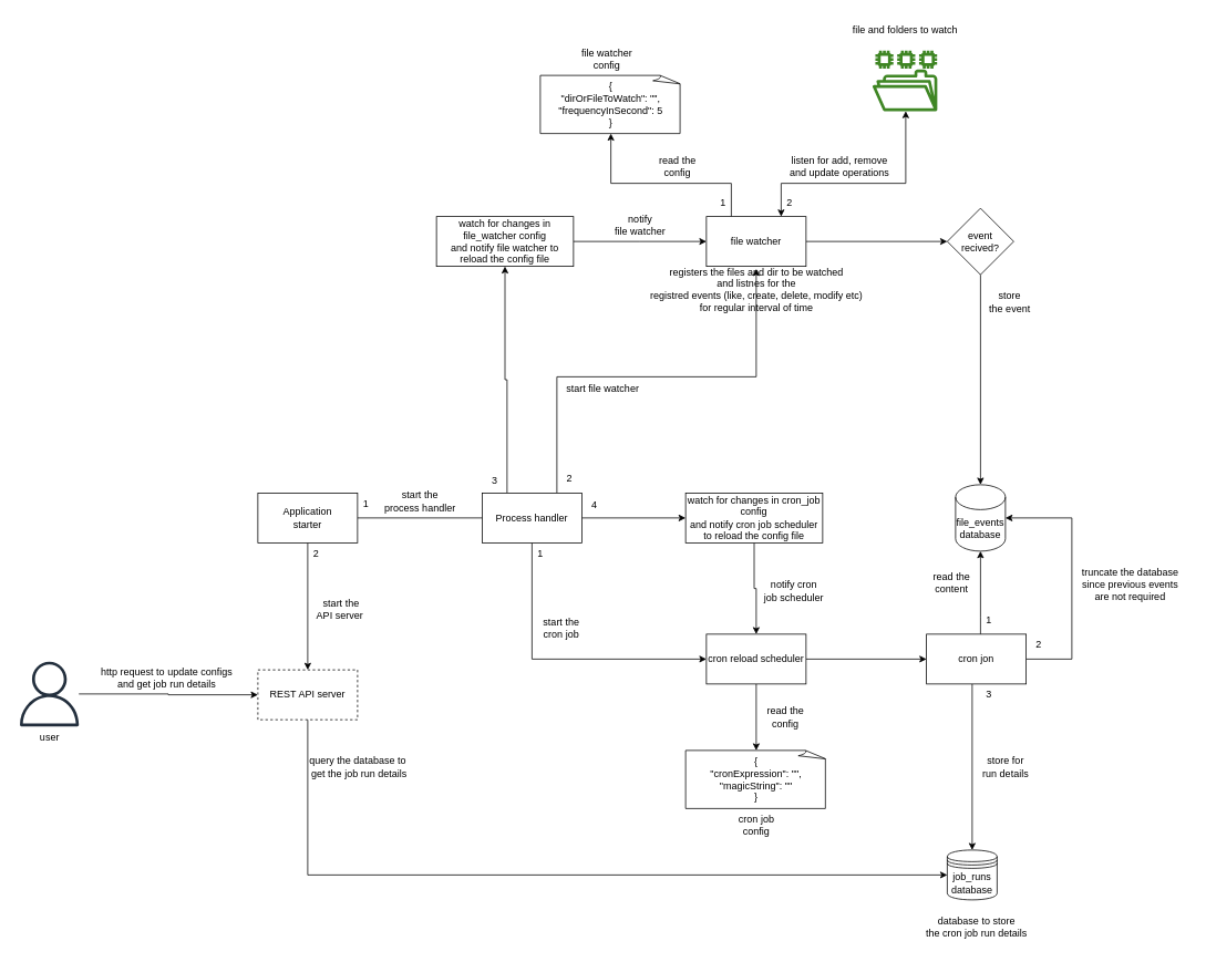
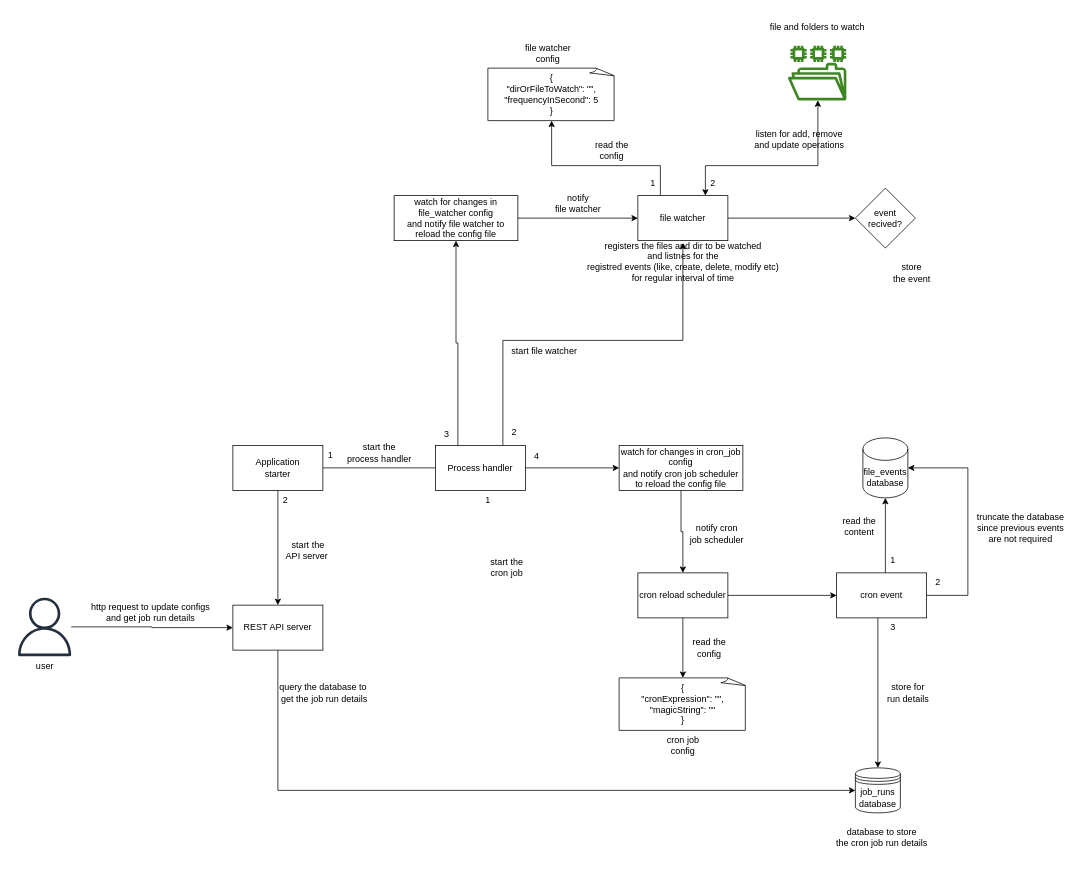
  <mxCell id="0" />
  <mxCell id="1" parent="0" />
  <mxCell id="2" style="edgeStyle=orthogonalEdgeStyle;rounded=0;orthogonalLoop=1;jettySize=auto;html=1;entryX=0.5;entryY=0.143;entryDx=0;entryDy=0;entryPerimeter=0;exitX=0.75;exitY=0;exitDx=0;exitDy=0;" parent="1" source="6" target="39" edge="1"><mxGeometry relative="1" as="geometry"><Array as="points"><mxPoint x="670" y="453" /><mxPoint x="910" y="453" /></Array></mxGeometry></mxCell>
- <mxCell id="3" style="edgeStyle=orthogonalEdgeStyle;rounded=0;orthogonalLoop=1;jettySize=auto;html=1;entryX=0;entryY=0.5;entryDx=0;entryDy=0;exitX=0.5;exitY=1;exitDx=0;exitDy=0;" parent="1" source="6" target="19" edge="1"><mxGeometry relative="1" as="geometry"><Array as="points"><mxPoint x="640" y="793" /></Array></mxGeometry></mxCell>
  <mxCell id="4" style="edgeStyle=orthogonalEdgeStyle;rounded=0;orthogonalLoop=1;jettySize=auto;html=1;exitX=0.25;exitY=0;exitDx=0;exitDy=0;entryX=0.5;entryY=1;entryDx=0;entryDy=0;" edge="1" parent="1" source="6" target="60"><mxGeometry relative="1" as="geometry" /></mxCell>
  <mxCell id="5" style="edgeStyle=orthogonalEdgeStyle;rounded=0;orthogonalLoop=1;jettySize=auto;html=1;exitX=1;exitY=0.5;exitDx=0;exitDy=0;entryX=0;entryY=0.5;entryDx=0;entryDy=0;" edge="1" parent="1" source="6" target="62"><mxGeometry relative="1" as="geometry" /></mxCell>
  <mxCell id="6" value="Process handler" style="rounded=0;whiteSpace=wrap;html=1;" parent="1" vertex="1"><mxGeometry x="580" y="593" width="120" height="60" as="geometry" /></mxCell>
  <mxCell id="7" style="edgeStyle=orthogonalEdgeStyle;rounded=0;orthogonalLoop=1;jettySize=auto;html=1;startArrow=classic;startFill=1;" parent="1" source="10" target="11" edge="1"><mxGeometry relative="1" as="geometry"><Array as="points"><mxPoint x="940" y="220" /><mxPoint x="1090" y="220" /><mxPoint x="1090" y="107" /></Array></mxGeometry></mxCell>
  <mxCell id="8" style="edgeStyle=orthogonalEdgeStyle;rounded=0;orthogonalLoop=1;jettySize=auto;html=1;entryX=0;entryY=0.5;entryDx=0;entryDy=0;" parent="1" source="10" target="14" edge="1"><mxGeometry relative="1" as="geometry" /></mxCell>
  <mxCell id="9" style="edgeStyle=orthogonalEdgeStyle;rounded=0;orthogonalLoop=1;jettySize=auto;html=1;entryX=0.5;entryY=1;entryDx=0;entryDy=0;entryPerimeter=0;" edge="1" parent="1" source="10" target="32"><mxGeometry relative="1" as="geometry"><Array as="points"><mxPoint x="880" y="220" /><mxPoint x="735" y="220" /></Array></mxGeometry></mxCell>
  <mxCell id="10" value="file watcher" style="rounded=0;whiteSpace=wrap;html=1;" parent="1" vertex="1"><mxGeometry x="850" y="260" width="120" height="60" as="geometry" /></mxCell>
  <mxCell id="11" value="" style="sketch=0;outlineConnect=0;fontColor=#232F3E;gradientColor=none;fillColor=#3F8624;strokeColor=none;dashed=0;verticalLabelPosition=bottom;verticalAlign=top;align=center;html=1;fontSize=12;fontStyle=0;aspect=fixed;pointerEvents=1;shape=mxgraph.aws4.file_system;" parent="1" vertex="1"><mxGeometry x="1050" y="60" width="78" height="73" as="geometry" /></mxCell>
- <mxCell id="12" value="listen for add, remove &lt;br&gt;and update operations" style="text;html=1;align=center;verticalAlign=middle;resizable=0;points=[];autosize=1;strokeColor=none;fillColor=none;" parent="1" vertex="1"><mxGeometry x="940" y="180" width="140" height="40" as="geometry" /></mxCell>
- <mxCell id="13" style="edgeStyle=orthogonalEdgeStyle;rounded=0;orthogonalLoop=1;jettySize=auto;html=1;entryX=0.5;entryY=0;entryDx=0;entryDy=0;entryPerimeter=0;" parent="1" source="14" target="15" edge="1"><mxGeometry relative="1" as="geometry" /></mxCell>
+ <mxCell id="12" value="listen for add, remove &lt;br&gt;and update operations" style="text;html=1;align=center;verticalAlign=middle;resizable=0;points=[];autosize=1;strokeColor=none;fillColor=none;" parent="1" vertex="1"><mxGeometry x="995" y="165" width="140" height="40" as="geometry" /></mxCell>
  <mxCell id="14" value="event recived?" style="rhombus;whiteSpace=wrap;html=1;" parent="1" vertex="1"><mxGeometry x="1140" y="250" width="80" height="80" as="geometry" /></mxCell>
  <mxCell id="15" value="file_events&lt;br&gt;database" style="shape=cylinder3;whiteSpace=wrap;html=1;boundedLbl=1;backgroundOutline=1;size=15;" parent="1" vertex="1"><mxGeometry x="1150" y="583" width="60" height="80" as="geometry" /></mxCell>
  <mxCell id="16" value="store &lt;br&gt;the event" style="text;html=1;align=center;verticalAlign=middle;resizable=0;points=[];autosize=1;strokeColor=none;fillColor=none;" parent="1" vertex="1"><mxGeometry x="1180" y="343" width="70" height="40" as="geometry" /></mxCell>
  <mxCell id="17" style="edgeStyle=orthogonalEdgeStyle;rounded=0;orthogonalLoop=1;jettySize=auto;html=1;entryX=0;entryY=0.5;entryDx=0;entryDy=0;" edge="1" parent="1" source="19" target="25"><mxGeometry relative="1" as="geometry" /></mxCell>
  <mxCell id="18" style="edgeStyle=orthogonalEdgeStyle;rounded=0;orthogonalLoop=1;jettySize=auto;html=1;entryX=0.5;entryY=0;entryDx=0;entryDy=0;entryPerimeter=0;" edge="1" parent="1" source="19" target="36"><mxGeometry relative="1" as="geometry" /></mxCell>
  <mxCell id="19" value="cron reload scheduler" style="rounded=0;whiteSpace=wrap;html=1;" parent="1" vertex="1"><mxGeometry x="850" y="763" width="120" height="60" as="geometry" /></mxCell>
  <mxCell id="20" value="start the &lt;br&gt;cron job" style="text;html=1;align=center;verticalAlign=middle;resizable=0;points=[];autosize=1;strokeColor=none;fillColor=none;" parent="1" vertex="1"><mxGeometry x="640" y="736" width="70" height="40" as="geometry" /></mxCell>
  <mxCell id="21" value="read the &lt;br&gt;content" style="text;html=1;align=center;verticalAlign=middle;resizable=0;points=[];autosize=1;strokeColor=none;fillColor=none;" parent="1" vertex="1"><mxGeometry x="1110" y="681" width="70" height="40" as="geometry" /></mxCell>
  <mxCell id="22" style="edgeStyle=orthogonalEdgeStyle;rounded=0;orthogonalLoop=1;jettySize=auto;html=1;entryX=0.5;entryY=0;entryDx=0;entryDy=0;" parent="1" source="25" target="26" edge="1"><mxGeometry relative="1" as="geometry"><Array as="points"><mxPoint x="1170" y="1023" /></Array></mxGeometry></mxCell>
  <mxCell id="23" style="edgeStyle=orthogonalEdgeStyle;rounded=0;orthogonalLoop=1;jettySize=auto;html=1;entryX=1;entryY=0.5;entryDx=0;entryDy=0;entryPerimeter=0;" parent="1" source="25" target="15" edge="1"><mxGeometry relative="1" as="geometry"><Array as="points"><mxPoint x="1290" y="793" /><mxPoint x="1290" y="623" /></Array></mxGeometry></mxCell>
  <mxCell id="24" style="edgeStyle=orthogonalEdgeStyle;rounded=0;orthogonalLoop=1;jettySize=auto;html=1;entryX=0.5;entryY=1;entryDx=0;entryDy=0;entryPerimeter=0;" edge="1" parent="1" source="25" target="15"><mxGeometry relative="1" as="geometry"><Array as="points"><mxPoint x="1180" y="743" /><mxPoint x="1180" y="743" /></Array></mxGeometry></mxCell>
- <mxCell id="25" value="cron jon" style="rounded=0;whiteSpace=wrap;html=1;" parent="1" vertex="1"><mxGeometry x="1115" y="763" width="120" height="60" as="geometry" /></mxCell>
+ <mxCell id="25" value="cron event" style="rounded=0;whiteSpace=wrap;html=1;" parent="1" vertex="1"><mxGeometry x="1115" y="763" width="120" height="60" as="geometry" /></mxCell>
  <mxCell id="26" value="job_runs database" style="shape=datastore;whiteSpace=wrap;html=1;" parent="1" vertex="1"><mxGeometry x="1140" y="1023" width="60" height="60" as="geometry" /></mxCell>
  <mxCell id="27" value="store for &lt;br&gt;run details" style="text;html=1;align=center;verticalAlign=middle;resizable=0;points=[];autosize=1;strokeColor=none;fillColor=none;" parent="1" vertex="1"><mxGeometry x="1170" y="903" width="80" height="40" as="geometry" /></mxCell>
  <mxCell id="28" value="truncate the database &lt;br&gt;since previous events &lt;br&gt;are not required" style="text;html=1;align=center;verticalAlign=middle;resizable=0;points=[];autosize=1;strokeColor=none;fillColor=none;" parent="1" vertex="1"><mxGeometry x="1290" y="673" width="140" height="60" as="geometry" /></mxCell>
  <mxCell id="29" style="edgeStyle=orthogonalEdgeStyle;rounded=0;orthogonalLoop=1;jettySize=auto;html=1;entryX=0;entryY=0.5;entryDx=0;entryDy=0;" parent="1" source="30" target="26" edge="1"><mxGeometry relative="1" as="geometry"><Array as="points"><mxPoint x="370" y="1053" /></Array></mxGeometry></mxCell>
- <mxCell id="30" value="REST API server" style="rounded=0;whiteSpace=wrap;html=1;dashed=1;" parent="1" vertex="1"><mxGeometry x="310" y="806" width="120" height="60" as="geometry" /></mxCell>
+ <mxCell id="30" value="REST API server" style="rounded=0;whiteSpace=wrap;html=1;" parent="1" vertex="1"><mxGeometry x="310" y="806" width="120" height="60" as="geometry" /></mxCell>
  <mxCell id="31" value="query the database to&lt;br&gt;&amp;nbsp;get the job run details" style="text;html=1;align=center;verticalAlign=middle;resizable=0;points=[];autosize=1;strokeColor=none;fillColor=none;" parent="1" vertex="1"><mxGeometry x="360" y="903" width="140" height="40" as="geometry" /></mxCell>
  <mxCell id="32" value="{&lt;br&gt;&quot;dirOrFileToWatch&quot;: &quot;&quot;,&lt;br&gt;&quot;frequencyInSecond&quot;: 5&lt;br&gt;}" style="whiteSpace=wrap;html=1;shape=mxgraph.basic.document" vertex="1" parent="1"><mxGeometry x="650" y="90" width="170" height="70" as="geometry" /></mxCell>
  <mxCell id="33" value="file watcher&lt;br&gt;config" style="text;html=1;align=center;verticalAlign=middle;resizable=0;points=[];autosize=1;strokeColor=none;fillColor=none;" vertex="1" parent="1"><mxGeometry x="690" y="50" width="80" height="40" as="geometry" /></mxCell>
  <mxCell id="34" value="read the &lt;br&gt;config" style="text;html=1;align=center;verticalAlign=middle;resizable=0;points=[];autosize=1;strokeColor=none;fillColor=none;" vertex="1" parent="1"><mxGeometry x="780" y="180" width="70" height="40" as="geometry" /></mxCell>
  <mxCell id="35" value="file and folders to watch" style="text;html=1;align=center;verticalAlign=middle;resizable=0;points=[];autosize=1;strokeColor=none;fillColor=none;" vertex="1" parent="1"><mxGeometry x="1014" y="20" width="150" height="30" as="geometry" /></mxCell>
  <mxCell id="36" value="{&lt;br&gt;&quot;cronExpression&lt;span style=&quot;background-color: initial;&quot;&gt;&quot;: &quot;&quot;,&lt;/span&gt;&lt;br&gt;&quot;magicString&lt;span style=&quot;background-color: initial;&quot;&gt;&quot;: &quot;&quot;&lt;/span&gt;&lt;br&gt;}" style="whiteSpace=wrap;html=1;shape=mxgraph.basic.document" vertex="1" parent="1"><mxGeometry x="825" y="903" width="170" height="70" as="geometry" /></mxCell>
  <mxCell id="37" value="cron job&lt;br&gt;config" style="text;html=1;align=center;verticalAlign=middle;resizable=0;points=[];autosize=1;strokeColor=none;fillColor=none;" vertex="1" parent="1"><mxGeometry x="875" y="973" width="70" height="40" as="geometry" /></mxCell>
  <mxCell id="38" value="read the &lt;br&gt;config" style="text;html=1;align=center;verticalAlign=middle;resizable=0;points=[];autosize=1;strokeColor=none;fillColor=none;" vertex="1" parent="1"><mxGeometry x="910" y="843" width="70" height="40" as="geometry" /></mxCell>
  <mxCell id="39" value="registers the files and dir to be watched&lt;br&gt;and listnes for the &lt;br&gt;registred events (like, create, delete, modify etc) &lt;br&gt;for regular interval of time" style="text;html=1;align=center;verticalAlign=middle;resizable=0;points=[];autosize=1;strokeColor=none;fillColor=none;" vertex="1" parent="1"><mxGeometry x="770" y="313" width="280" height="70" as="geometry" /></mxCell>
  <mxCell id="40" value="1" style="text;html=1;align=center;verticalAlign=middle;resizable=0;points=[];autosize=1;strokeColor=none;fillColor=none;" vertex="1" parent="1"><mxGeometry x="635" y="651" width="30" height="30" as="geometry" /></mxCell>
  <mxCell id="41" value="3" style="text;html=1;align=center;verticalAlign=middle;resizable=0;points=[];autosize=1;strokeColor=none;fillColor=none;" vertex="1" parent="1"><mxGeometry x="580" y="563" width="30" height="30" as="geometry" /></mxCell>
  <mxCell id="42" value="1" style="text;html=1;align=center;verticalAlign=middle;resizable=0;points=[];autosize=1;strokeColor=none;fillColor=none;" vertex="1" parent="1"><mxGeometry x="855" y="228" width="30" height="30" as="geometry" /></mxCell>
  <mxCell id="43" value="2" style="text;html=1;align=center;verticalAlign=middle;resizable=0;points=[];autosize=1;strokeColor=none;fillColor=none;" vertex="1" parent="1"><mxGeometry x="935" y="228" width="30" height="30" as="geometry" /></mxCell>
  <mxCell id="44" value="1" style="text;html=1;align=center;verticalAlign=middle;resizable=0;points=[];autosize=1;strokeColor=none;fillColor=none;" vertex="1" parent="1"><mxGeometry x="1175" y="731" width="30" height="30" as="geometry" /></mxCell>
  <mxCell id="45" value="2" style="text;html=1;align=center;verticalAlign=middle;resizable=0;points=[];autosize=1;strokeColor=none;fillColor=none;" vertex="1" parent="1"><mxGeometry x="1235" y="761" width="30" height="30" as="geometry" /></mxCell>
  <mxCell id="46" value="3" style="text;html=1;align=center;verticalAlign=middle;resizable=0;points=[];autosize=1;strokeColor=none;fillColor=none;" vertex="1" parent="1"><mxGeometry x="1175" y="821" width="30" height="30" as="geometry" /></mxCell>
  <mxCell id="47" value="database to store &lt;br&gt;the cron job run details" style="text;html=1;align=center;verticalAlign=middle;resizable=0;points=[];autosize=1;strokeColor=none;fillColor=none;" vertex="1" parent="1"><mxGeometry x="1105" y="1096" width="140" height="40" as="geometry" /></mxCell>
  <mxCell id="48" style="edgeStyle=orthogonalEdgeStyle;rounded=0;orthogonalLoop=1;jettySize=auto;html=1;entryX=0;entryY=0.5;entryDx=0;entryDy=0;endArrow=none;" edge="1" parent="1" source="50" target="6"><mxGeometry relative="1" as="geometry" /></mxCell>
  <mxCell id="49" style="edgeStyle=orthogonalEdgeStyle;rounded=0;orthogonalLoop=1;jettySize=auto;html=1;entryX=0.5;entryY=0;entryDx=0;entryDy=0;" edge="1" parent="1" source="50" target="30"><mxGeometry relative="1" as="geometry" /></mxCell>
  <mxCell id="50" value="Application&lt;br&gt;starter" style="rounded=0;whiteSpace=wrap;html=1;" vertex="1" parent="1"><mxGeometry x="310" y="593" width="120" height="60" as="geometry" /></mxCell>
  <mxCell id="51" value="1" style="text;html=1;align=center;verticalAlign=middle;resizable=0;points=[];autosize=1;strokeColor=none;fillColor=none;" vertex="1" parent="1"><mxGeometry x="425" y="591" width="30" height="30" as="geometry" /></mxCell>
  <mxCell id="52" value="2" style="text;html=1;align=center;verticalAlign=middle;resizable=0;points=[];autosize=1;strokeColor=none;fillColor=none;" vertex="1" parent="1"><mxGeometry x="365" y="651" width="30" height="30" as="geometry" /></mxCell>
  <mxCell id="53" value="start the &lt;br&gt;API server&amp;nbsp;" style="text;html=1;align=center;verticalAlign=middle;resizable=0;points=[];autosize=1;strokeColor=none;fillColor=none;" vertex="1" parent="1"><mxGeometry x="370" y="713" width="80" height="40" as="geometry" /></mxCell>
  <mxCell id="54" value="start the &lt;br&gt;process handler" style="text;html=1;align=center;verticalAlign=middle;resizable=0;points=[];autosize=1;strokeColor=none;fillColor=none;" vertex="1" parent="1"><mxGeometry x="450" y="583" width="110" height="40" as="geometry" /></mxCell>
  <mxCell id="55" style="edgeStyle=orthogonalEdgeStyle;rounded=0;orthogonalLoop=1;jettySize=auto;html=1;entryX=0;entryY=0.5;entryDx=0;entryDy=0;" edge="1" parent="1" source="56" target="30"><mxGeometry relative="1" as="geometry" /></mxCell>
  <mxCell id="56" value="" style="sketch=0;outlineConnect=0;fontColor=#232F3E;gradientColor=none;fillColor=#232F3D;strokeColor=none;dashed=0;verticalLabelPosition=bottom;verticalAlign=top;align=center;html=1;fontSize=12;fontStyle=0;aspect=fixed;pointerEvents=1;shape=mxgraph.aws4.user;" vertex="1" parent="1"><mxGeometry x="20" y="796" width="78" height="78" as="geometry" /></mxCell>
  <mxCell id="57" value="user" style="text;html=1;align=center;verticalAlign=middle;resizable=0;points=[];autosize=1;strokeColor=none;fillColor=none;" vertex="1" parent="1"><mxGeometry x="34" y="873" width="50" height="30" as="geometry" /></mxCell>
  <mxCell id="58" value="http request to update configs &lt;br&gt;and get job run details" style="text;html=1;align=center;verticalAlign=middle;resizable=0;points=[];autosize=1;strokeColor=none;fillColor=none;" vertex="1" parent="1"><mxGeometry x="110" y="796" width="180" height="40" as="geometry" /></mxCell>
  <mxCell id="59" style="edgeStyle=orthogonalEdgeStyle;rounded=0;orthogonalLoop=1;jettySize=auto;html=1;entryX=0;entryY=0.5;entryDx=0;entryDy=0;exitX=1;exitY=0.5;exitDx=0;exitDy=0;" edge="1" parent="1" source="60" target="10"><mxGeometry relative="1" as="geometry"><Array as="points"><mxPoint x="770" y="290" /><mxPoint x="770" y="290" /></Array></mxGeometry></mxCell>
  <mxCell id="60" value="watch for changes in file_watcher config&lt;br&gt;and notify file watcher to reload the config file" style="rounded=0;whiteSpace=wrap;html=1;" vertex="1" parent="1"><mxGeometry x="525" y="260" width="165" height="60" as="geometry" /></mxCell>
  <mxCell id="61" style="edgeStyle=orthogonalEdgeStyle;rounded=0;orthogonalLoop=1;jettySize=auto;html=1;entryX=0.5;entryY=0;entryDx=0;entryDy=0;" edge="1" parent="1" source="62" target="19"><mxGeometry relative="1" as="geometry" /></mxCell>
  <mxCell id="62" value="watch for changes in cron_job config&lt;br&gt;and notify cron job scheduler to reload the config file" style="rounded=0;whiteSpace=wrap;html=1;" vertex="1" parent="1"><mxGeometry x="825" y="593" width="165" height="60" as="geometry" /></mxCell>
  <mxCell id="63" value="notify &lt;br&gt;file watcher" style="text;html=1;align=center;verticalAlign=middle;resizable=0;points=[];autosize=1;strokeColor=none;fillColor=none;" vertex="1" parent="1"><mxGeometry x="730" y="250" width="80" height="40" as="geometry" /></mxCell>
  <mxCell id="64" value="2" style="text;html=1;align=center;verticalAlign=middle;resizable=0;points=[];autosize=1;strokeColor=none;fillColor=none;" vertex="1" parent="1"><mxGeometry x="670" y="561" width="30" height="30" as="geometry" /></mxCell>
  <mxCell id="65" value="start file watcher" style="text;html=1;align=center;verticalAlign=middle;resizable=0;points=[];autosize=1;strokeColor=none;fillColor=none;" vertex="1" parent="1"><mxGeometry x="670" y="453" width="110" height="30" as="geometry" /></mxCell>
  <mxCell id="66" value="4" style="text;html=1;align=center;verticalAlign=middle;resizable=0;points=[];autosize=1;strokeColor=none;fillColor=none;" vertex="1" parent="1"><mxGeometry x="700" y="593" width="30" height="30" as="geometry" /></mxCell>
  <mxCell id="67" value="notify cron &lt;br&gt;job scheduler" style="text;html=1;align=center;verticalAlign=middle;resizable=0;points=[];autosize=1;strokeColor=none;fillColor=none;" vertex="1" parent="1"><mxGeometry x="910" y="691" width="90" height="40" as="geometry" /></mxCell>
